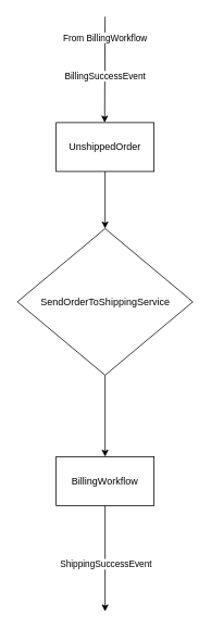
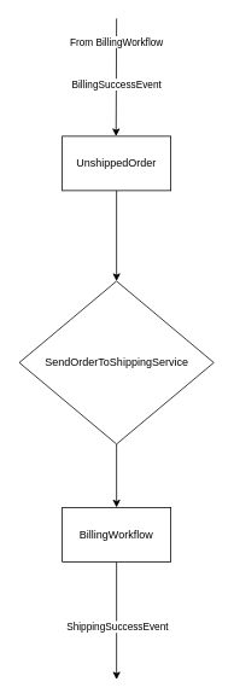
  <mxCell id="0" />
  <mxCell id="1" parent="0" />
  <mxCell id="2" value="" style="edgeStyle=orthogonalEdgeStyle;rounded=0;orthogonalLoop=1;jettySize=auto;html=1;" edge="1" parent="1" source="3" target="8"><mxGeometry relative="1" as="geometry" /></mxCell>
  <mxCell id="3" value="UnshippedOrder" style="rounded=0;whiteSpace=wrap;html=1;" vertex="1" parent="1"><mxGeometry x="68" y="150" width="120" height="60" as="geometry" /></mxCell>
  <mxCell id="4" value="" style="endArrow=classic;html=1;rounded=0;" edge="1" parent="1"><mxGeometry width="50" height="50" relative="1" as="geometry"><mxPoint x="128" y="20" as="sourcePoint" /><mxPoint x="127.5" y="150" as="targetPoint" /></mxGeometry></mxCell>
  <mxCell id="5" value="From BillingWorkflow" style="edgeLabel;html=1;align=center;verticalAlign=middle;resizable=0;points=[];" vertex="1" connectable="0" parent="4"><mxGeometry x="-0.597" relative="1" as="geometry"><mxPoint as="offset" /></mxGeometry></mxCell>
  <mxCell id="6" value="BillingSuccessEvent" style="edgeLabel;html=1;align=center;verticalAlign=middle;resizable=0;points=[];" vertex="1" connectable="0" parent="4"><mxGeometry x="0.126" relative="1" as="geometry"><mxPoint as="offset" /></mxGeometry></mxCell>
  <mxCell id="7" value="" style="edgeStyle=orthogonalEdgeStyle;rounded=0;orthogonalLoop=1;jettySize=auto;html=1;" edge="1" parent="1" source="8" target="11"><mxGeometry relative="1" as="geometry" /></mxCell>
- <mxCell id="8" value="SendOrderToShippingService" style="rhombus;whiteSpace=wrap;html=1;" vertex="1" parent="1"><mxGeometry x="20.5" y="280" width="215" height="180" as="geometry" /></mxCell>
+ <mxCell id="8" value="SendOrderToShippingService" style="rhombus;whiteSpace=wrap;html=1;" vertex="1" parent="1"><mxGeometry x="20.5" y="310" width="215" height="180" as="geometry" /></mxCell>
  <mxCell id="9" style="edgeStyle=orthogonalEdgeStyle;rounded=0;orthogonalLoop=1;jettySize=auto;html=1;" edge="1" parent="1" source="11"><mxGeometry relative="1" as="geometry"><mxPoint x="128" y="750" as="targetPoint" /></mxGeometry></mxCell>
  <mxCell id="10" value="ShippingSuccessEvent" style="edgeLabel;html=1;align=center;verticalAlign=middle;resizable=0;points=[];" vertex="1" connectable="0" parent="9"><mxGeometry x="0.099" relative="1" as="geometry"><mxPoint as="offset" /></mxGeometry></mxCell>
  <mxCell id="11" value="BillingWorkflow" style="rounded=0;whiteSpace=wrap;html=1;" vertex="1" parent="1"><mxGeometry x="68" y="560" width="120" height="60" as="geometry" /></mxCell>
